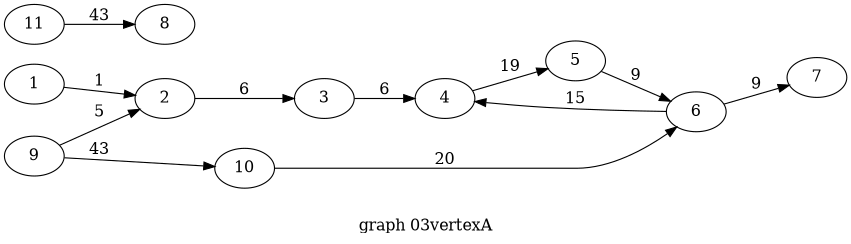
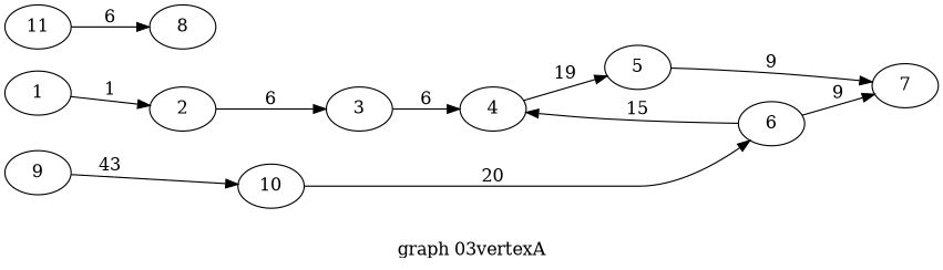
  digraph {
    label="graph 03vertexA"
    rankdir=LR
    1
    2
    3
    4
    11
    8
    5
    6
    7
    9
    10
    1 -> 2 [label=" 1 "]
    2 -> 3 [label=" 6 "]
    3 -> 4 [label=" 6 "]
    4 -> 5 [label=" 19 "]
-   11 -> 8 [label=" 43 "]
-   5 -> 6 [label=" 9 "]
+   11 -> 8 [label=" 6 "]
+   5 -> 7 [label=" 9 "]
    6 -> 4 [label=" 15 "]
    6 -> 7 [label=" 9 "]
-   9 -> 2 [label=" 5 "]
    9 -> 10 [label=" 43 "]
    10 -> 6 [label=" 20 "]
  }
